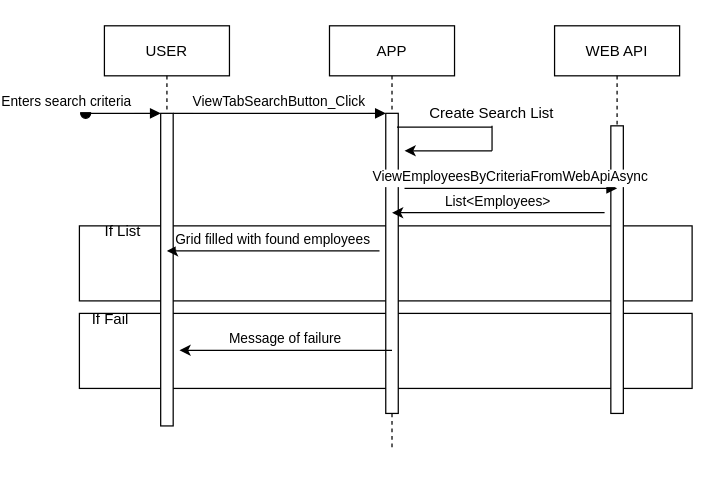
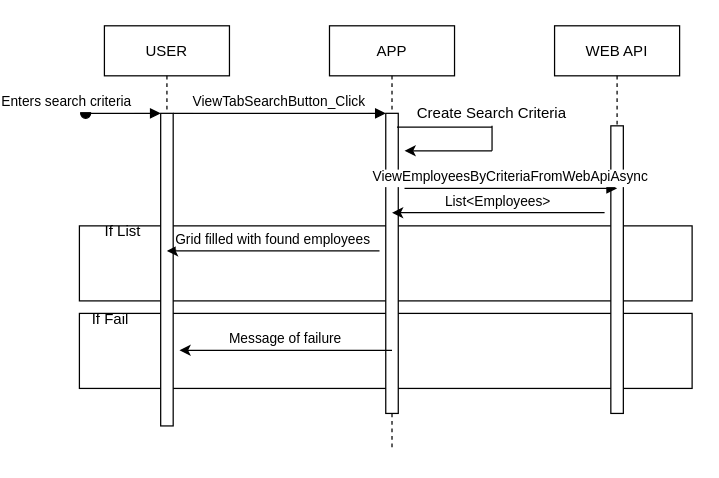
  <mxCell id="0" />
  <mxCell id="1" parent="0" />
  <mxCell id="2" value="" style="rounded=0;whiteSpace=wrap;html=1;" vertex="1" parent="1"><mxGeometry x="30" y="250" width="490" height="60" as="geometry" /></mxCell>
  <mxCell id="3" value="" style="rounded=0;whiteSpace=wrap;html=1;" vertex="1" parent="1"><mxGeometry x="30" y="180" width="490" height="60" as="geometry" /></mxCell>
  <mxCell id="4" value="USER" style="shape=umlLifeline;perimeter=lifelinePerimeter;container=1;collapsible=0;recursiveResize=0;rounded=0;shadow=0;strokeWidth=1;" parent="1" vertex="1"><mxGeometry x="50" y="20" width="100" height="320" as="geometry" /></mxCell>
  <mxCell id="5" value="" style="points=[];perimeter=orthogonalPerimeter;rounded=0;shadow=0;strokeWidth=1;" parent="4" vertex="1"><mxGeometry x="45" y="70" width="10" height="250" as="geometry" /></mxCell>
  <mxCell id="6" value="Enters search criteria" style="verticalAlign=bottom;startArrow=oval;endArrow=block;startSize=8;shadow=0;strokeWidth=1;" parent="4" target="5" edge="1"><mxGeometry x="-1" y="-15" relative="1" as="geometry"><mxPoint x="-15" y="70" as="sourcePoint" /><mxPoint x="-15" y="-15" as="offset" /></mxGeometry></mxCell>
  <mxCell id="7" value="APP" style="shape=umlLifeline;perimeter=lifelinePerimeter;container=1;collapsible=0;recursiveResize=0;rounded=0;shadow=0;strokeWidth=1;" parent="1" vertex="1"><mxGeometry x="230" y="20" width="100" height="340" as="geometry" /></mxCell>
  <mxCell id="8" value="" style="points=[];perimeter=orthogonalPerimeter;rounded=0;shadow=0;strokeWidth=1;" parent="7" vertex="1"><mxGeometry x="45" y="70" width="10" height="240" as="geometry" /></mxCell>
  <mxCell id="9" value="ViewTabSearchButton_Click" style="verticalAlign=bottom;endArrow=block;entryX=0;entryY=0;shadow=0;strokeWidth=1;" parent="1" source="5" target="8" edge="1"><mxGeometry relative="1" as="geometry"><mxPoint x="205" y="100" as="sourcePoint" /></mxGeometry></mxCell>
  <mxCell id="10" value="WEB API" style="shape=umlLifeline;perimeter=lifelinePerimeter;container=1;collapsible=0;recursiveResize=0;rounded=0;shadow=0;strokeWidth=1;" vertex="1" parent="1"><mxGeometry x="410" y="20" width="100" height="310" as="geometry" /></mxCell>
  <mxCell id="11" value="" style="points=[];perimeter=orthogonalPerimeter;rounded=0;shadow=0;strokeWidth=1;" vertex="1" parent="10"><mxGeometry x="45" y="80" width="10" height="230" as="geometry" /></mxCell>
  <mxCell id="12" value="ViewEmployeesByCriteriaFromWebApiAsync" style="verticalAlign=bottom;endArrow=block;entryX=0;entryY=0;shadow=0;strokeWidth=1;" edge="1" parent="1"><mxGeometry relative="1" as="geometry"><mxPoint x="290" y="150" as="sourcePoint" /><mxPoint x="460" y="150" as="targetPoint" /></mxGeometry></mxCell>
  <mxCell id="13" value="List&lt;Employees&gt;" style="verticalAlign=bottom;endArrow=none;entryX=0;entryY=0;shadow=0;strokeWidth=1;startArrow=classic;startFill=1;endFill=0;" edge="1" parent="1"><mxGeometry relative="1" as="geometry"><mxPoint x="280" y="169.5" as="sourcePoint" /><mxPoint x="450" y="169.5" as="targetPoint" /></mxGeometry></mxCell>
  <mxCell id="14" value="Grid filled with found employees" style="verticalAlign=bottom;endArrow=none;entryX=0;entryY=0;shadow=0;strokeWidth=1;startArrow=classic;startFill=1;endFill=0;" edge="1" parent="1"><mxGeometry relative="1" as="geometry"><mxPoint x="100" y="200" as="sourcePoint" /><mxPoint x="270" y="200" as="targetPoint" /></mxGeometry></mxCell>
  <mxCell id="15" value="If List" style="text;html=1;strokeColor=none;fillColor=none;align=center;verticalAlign=middle;whiteSpace=wrap;rounded=0;" vertex="1" parent="1"><mxGeometry x="30" y="180" width="70" height="10" as="geometry" /></mxCell>
  <mxCell id="16" value="Message of failure" style="verticalAlign=bottom;endArrow=none;entryX=0;entryY=0;shadow=0;strokeWidth=1;startArrow=classic;startFill=1;endFill=0;" edge="1" parent="1"><mxGeometry relative="1" as="geometry"><mxPoint x="110" y="279.5" as="sourcePoint" /><mxPoint x="280" y="279.5" as="targetPoint" /></mxGeometry></mxCell>
  <mxCell id="17" value="If Fail" style="text;html=1;strokeColor=none;fillColor=none;align=center;verticalAlign=middle;whiteSpace=wrap;rounded=0;" vertex="1" parent="1"><mxGeometry x="20" y="250" width="70" height="10" as="geometry" /></mxCell>
  <mxCell id="18" value="" style="endArrow=none;html=1;exitX=0.9;exitY=0.046;exitDx=0;exitDy=0;exitPerimeter=0;" edge="1" parent="1" source="8"><mxGeometry width="50" height="50" relative="1" as="geometry"><mxPoint x="330" y="260" as="sourcePoint" /><mxPoint x="360" y="101" as="targetPoint" /></mxGeometry></mxCell>
- <mxCell id="19" value="Create Search List" style="text;html=1;strokeColor=none;fillColor=none;align=center;verticalAlign=middle;whiteSpace=wrap;rounded=0;" vertex="1" parent="1"><mxGeometry x="290" y="80" width="140" height="20" as="geometry" /></mxCell>
+ <mxCell id="19" value="Create Search Criteria" style="text;html=1;strokeColor=none;fillColor=none;align=center;verticalAlign=middle;whiteSpace=wrap;rounded=0;" vertex="1" parent="1"><mxGeometry x="290" y="80" width="140" height="20" as="geometry" /></mxCell>
  <mxCell id="20" value="" style="endArrow=none;html=1;exitX=0.5;exitY=1;exitDx=0;exitDy=0;" edge="1" parent="1" source="19"><mxGeometry width="50" height="50" relative="1" as="geometry"><mxPoint x="330" y="260" as="sourcePoint" /><mxPoint x="360" y="120" as="targetPoint" /></mxGeometry></mxCell>
  <mxCell id="21" value="" style="endArrow=classic;html=1;entryX=1.5;entryY=0.125;entryDx=0;entryDy=0;entryPerimeter=0;" edge="1" parent="1" target="8"><mxGeometry width="50" height="50" relative="1" as="geometry"><mxPoint x="360" y="120" as="sourcePoint" /><mxPoint x="380" y="210" as="targetPoint" /></mxGeometry></mxCell>
